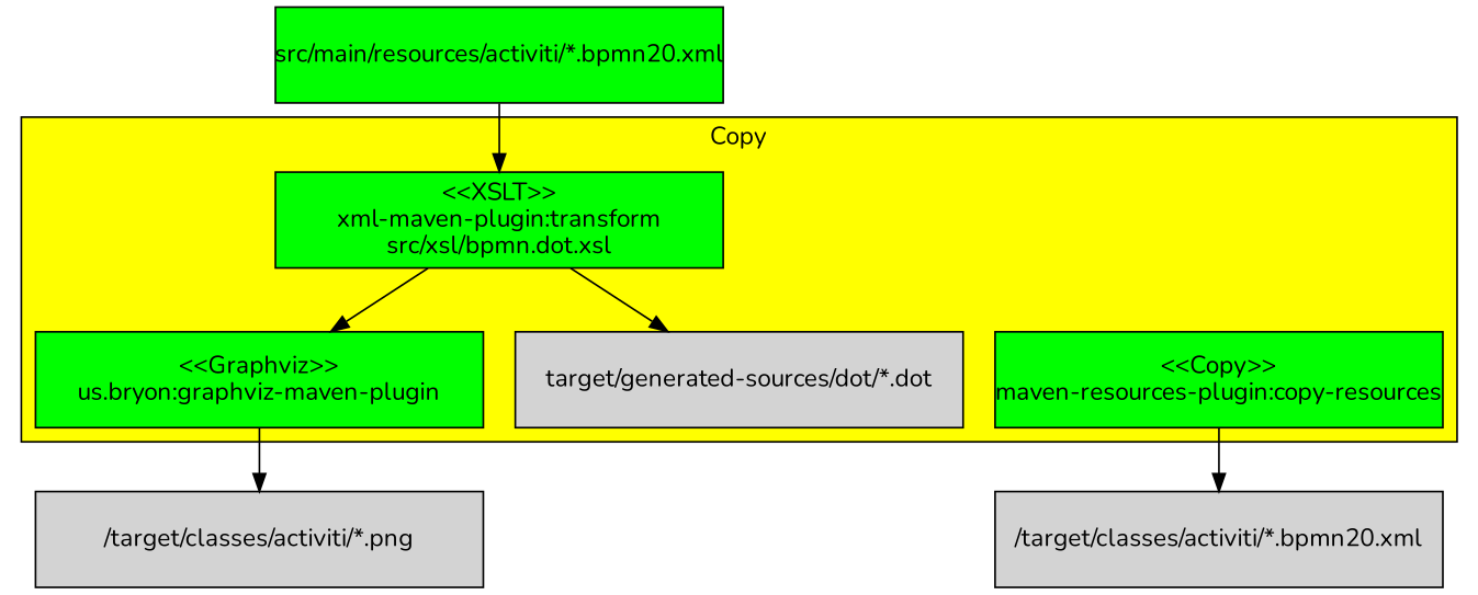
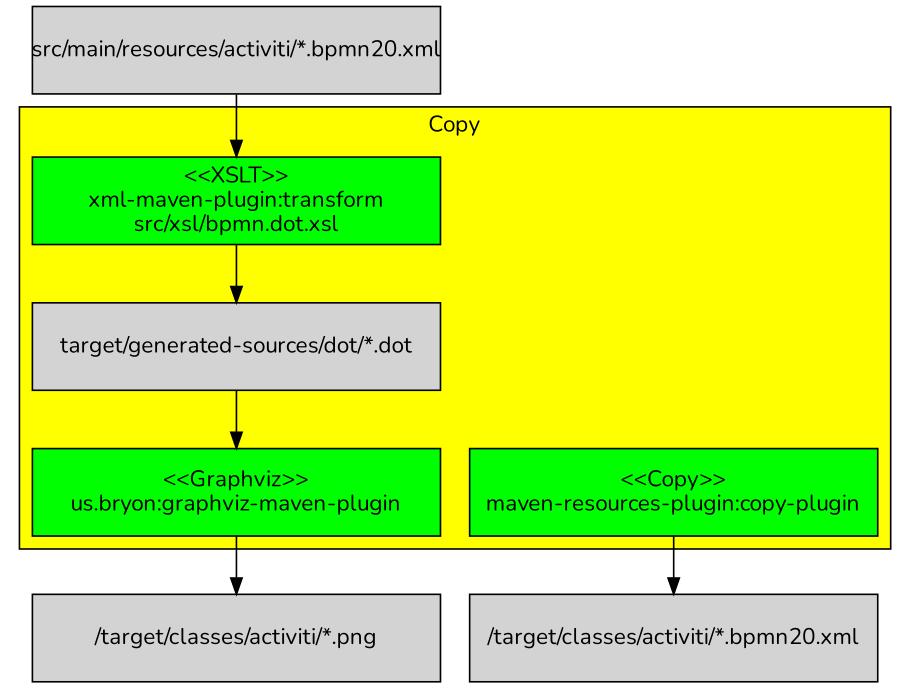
  digraph {
    fontname=Nunito
    splines=FALSE
    node [fixedsize=true fontname=Nunito shape=box style=filled]
    edge [fontname=Nunito]
    n1 [height=0.75 label="/target/classes/activiti/*.png" width=3.5]
    n2 [height=0.75 label="/target/classes/activiti/*.bpmn20.xml" width=3.5]
    n3 [fillcolor=green height=0.75 label="<<Graphviz>>\nus.bryon:graphviz-maven-plugin" width=3.5]
-   n4 [fillcolor=green height=0.75 label="<<Copy>>\nmaven-resources-plugin:copy-resources" width=3.5]
+   n4 [fillcolor=green height=0.75 label="<<Copy>>\nmaven-resources-plugin:copy-plugin" width=3.5]
    n5 [fillcolor=green height=0.75 label="<<XSLT>>\nxml-maven-plugin:transform\nsrc/xsl/bpmn.dot.xsl" width=3.5]
    n6 [height=0.75 label="target/generated-sources/dot/*.dot" width=3.5]
-   n7 [height=0.75 label="src/main/resources/activiti/*.bpmn20.xml" width=3.5 fillcolor=green]
+   n7 [height=0.75 label="src/main/resources/activiti/*.bpmn20.xml" width=3.5]
    subgraph sub_1 {
      rank=same
      n1
      n2
    }
    subgraph cluster_2 {
      fillcolor=yellow
      fixedsize=true
      label=Copy
      style=filled
      width=7.0
      n5
      n6
      subgraph sub_3 {
        fillcolor=yellow
        fixedsize=true
        label=Maven
        rank=same
        style=filled
        width=7.0
        n3
        n4
      }
    }
    n3 -> n1
    n4 -> n2
    n5 -> n6
-   n5 -> n3
+   n6 -> n3
    n7 -> n5
  }
